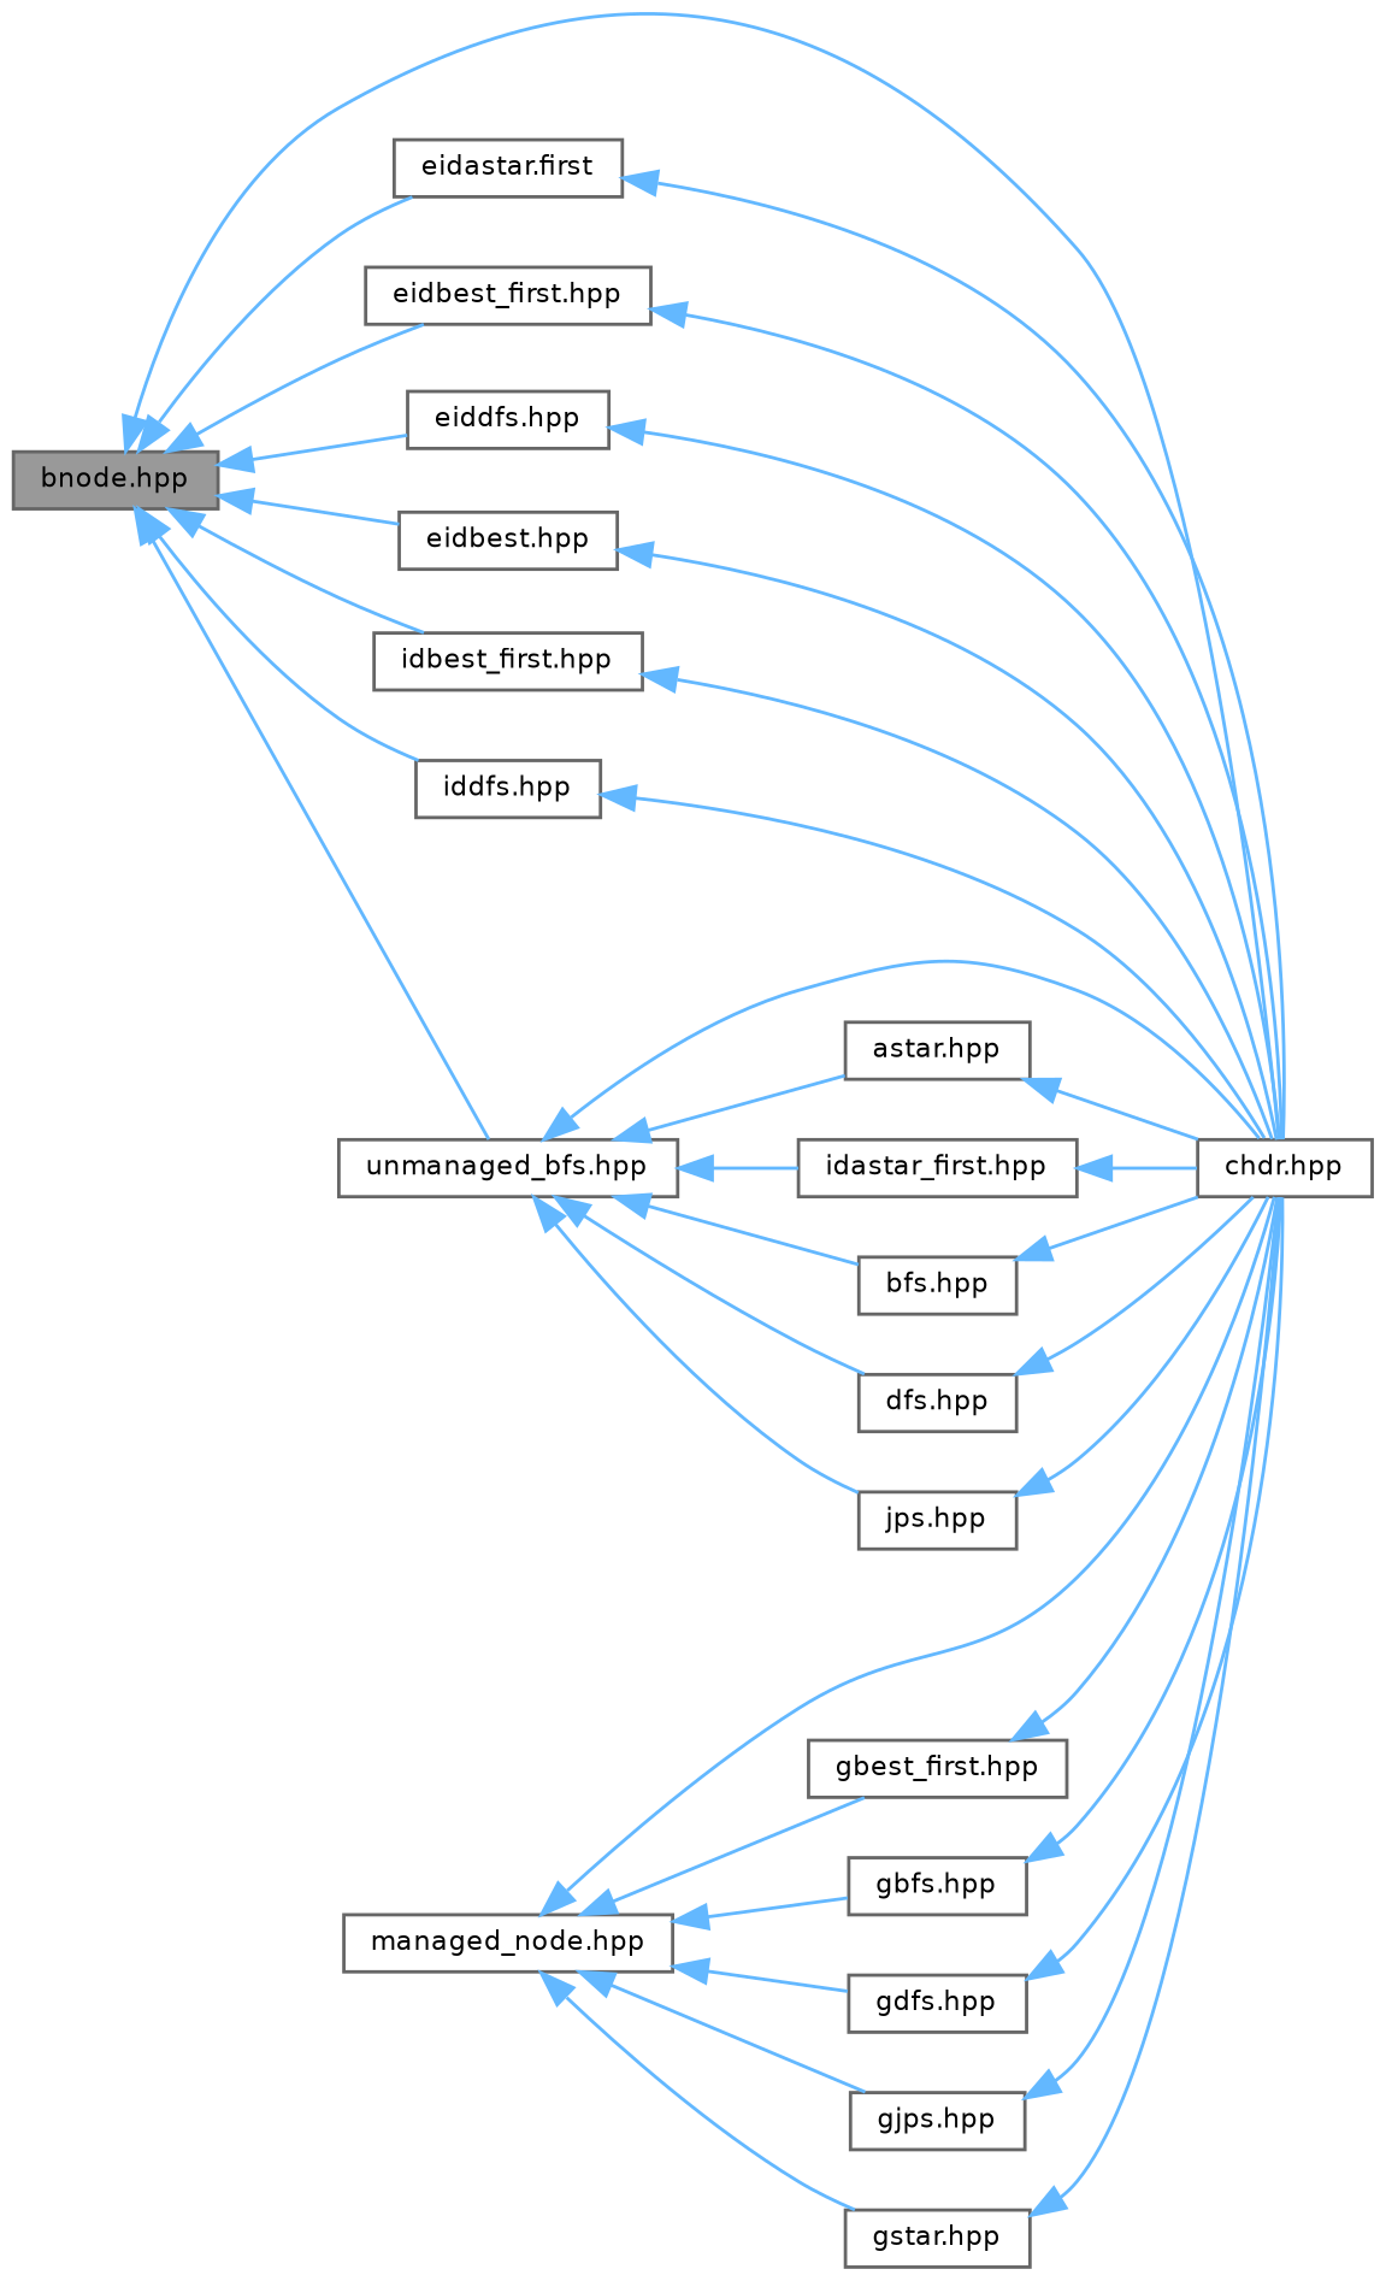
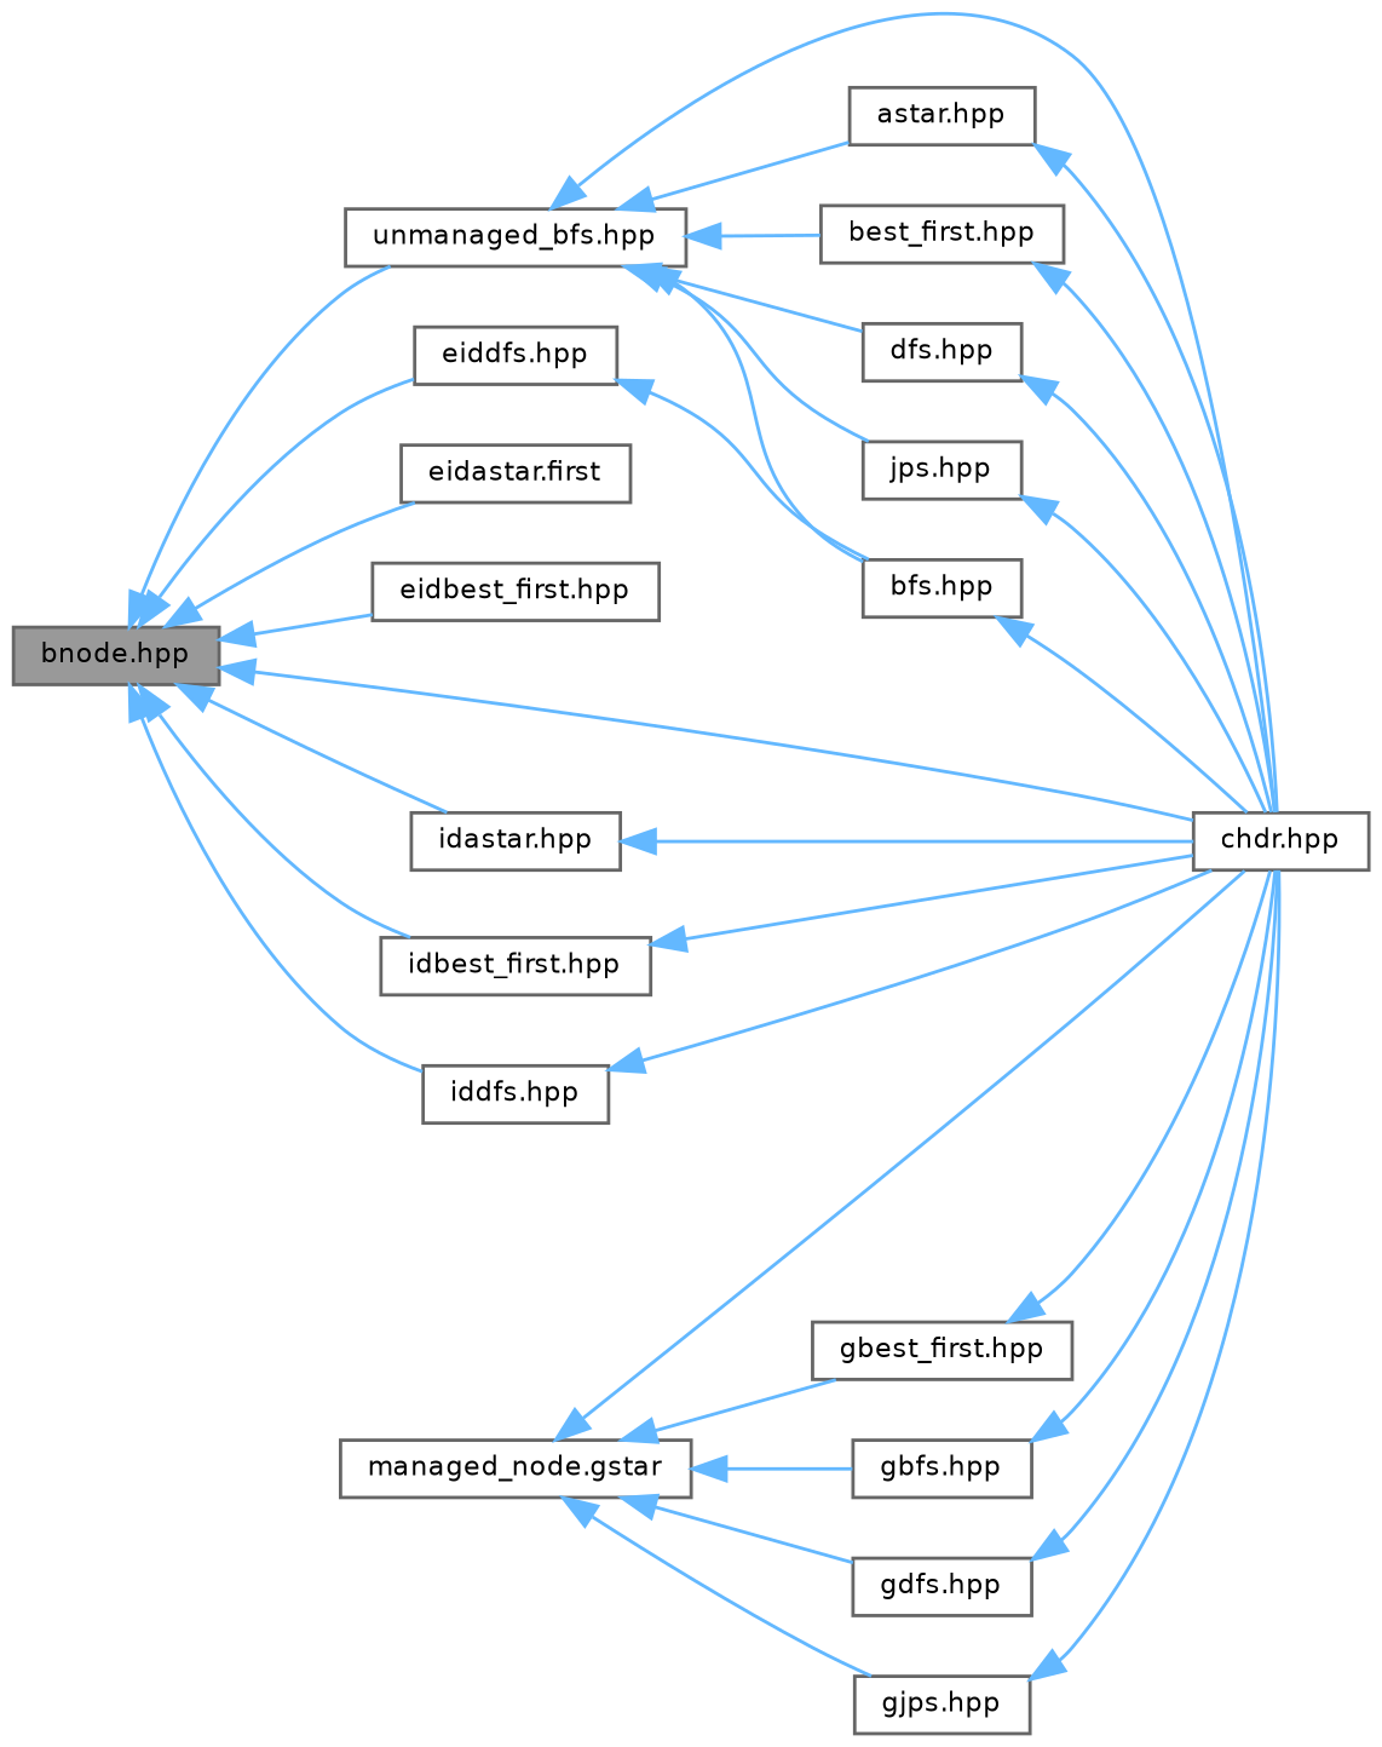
  digraph {
    rankdir=LR
    node [color=grey40 fillcolor=white fontname=Helvetica fontsize=8 shape=box style=filled]
    edge [color=steelblue1 dir=back fontname=Helvetica fontsize=8 labelfontname=Helvetica labelfontsize=8 style=solid]
    n1 [color=gray40 fillcolor=grey60 fontcolor=black height=0.2 label="bnode.hpp" width=0.4]
    n2 [height=0.2 label="chdr.hpp" width=0.4]
    n3 [height=0.2 label="eidastar.first" width=0.4]
    n4 [height=0.2 label="eidbest_first.hpp" width=0.4]
    n5 [height=0.2 label="eiddfs.hpp" width=0.4]
-   n6 [height=0.2 label="eidbest.hpp" width=0.4]
+   n6 [height=0.2 label="idastar.hpp" width=0.4]
    n7 [height=0.2 label="idbest_first.hpp" width=0.4]
    n8 [height=0.2 label="iddfs.hpp" width=0.4]
    n9 [height=0.2 label="unmanaged_bfs.hpp" width=0.4]
-   n10 [height=0.2 label="managed_node.hpp" width=0.4]
+   n10 [height=0.2 label="managed_node.gstar" width=0.4]
    n11 [height=0.2 label="gbest_first.hpp" width=0.4]
    n12 [height=0.2 label="gbfs.hpp" width=0.4]
    n13 [height=0.2 label="gdfs.hpp" width=0.4]
    n14 [height=0.2 label="gjps.hpp" width=0.4]
-   n15 [height=0.2 label="gstar.hpp" width=0.4]
    n16 [height=0.2 label="astar.hpp" width=0.4]
-   n17 [height=0.2 label="idastar_first.hpp" width=0.4]
+   n17 [height=0.2 label="best_first.hpp" width=0.4]
    n18 [height=0.2 label="bfs.hpp" width=0.4]
    n19 [height=0.2 label="dfs.hpp" width=0.4]
    n20 [height=0.2 label="jps.hpp" width=0.4]
    n1 -> n2
    n1 -> n3
    n1 -> n4
    n1 -> n5
    n1 -> n6
    n1 -> n7
    n1 -> n8
    n1 -> n9
-   n3 -> n2
-   n4 -> n2
-   n5 -> n2
+   n5 -> n18
    n6 -> n2
    n7 -> n2
    n8 -> n2
    n9 -> n2
    n9 -> n16
    n9 -> n17
    n9 -> n18
    n9 -> n19
    n9 -> n20
    n10 -> n2
    n10 -> n11
    n10 -> n12
    n10 -> n13
    n10 -> n14
-   n10 -> n15
    n11 -> n2
    n12 -> n2
    n13 -> n2
    n14 -> n2
-   n15 -> n2
    n16 -> n2
    n17 -> n2
    n18 -> n2
    n19 -> n2
    n20 -> n2
  }
